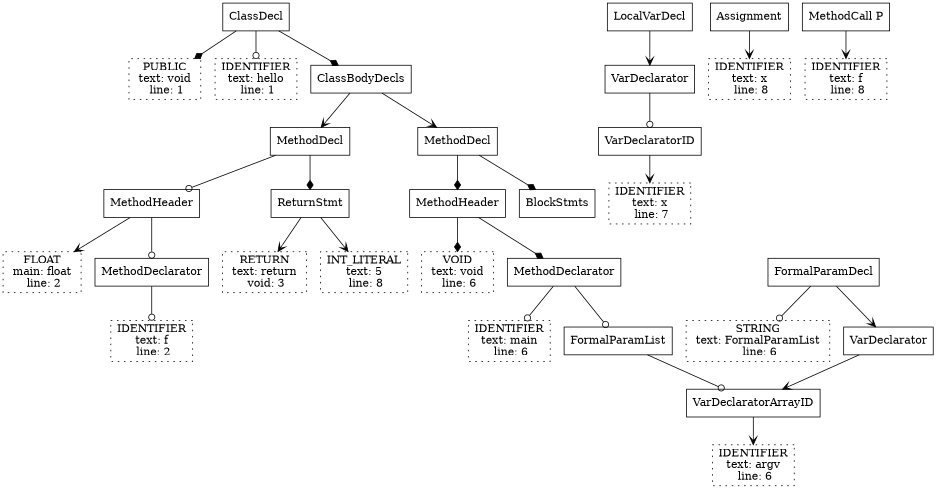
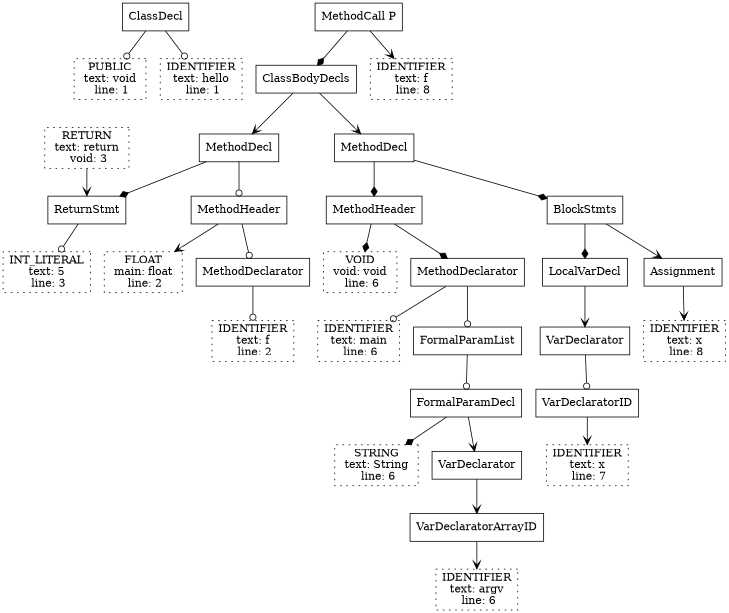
  digraph {
    node [shape=rectangle]
    edge [arrowhead=vee]
    n1 [label=<ClassDecl>]
    n2 [label=<PUBLIC<br/> text: void <br/> line: 1> style=dotted]
    n3 [label=<IDENTIFIER<br/> text: hello <br/> line: 1> style=dotted]
    n4 [label=<ClassBodyDecls>]
    n5 [label=<MethodDecl>]
    n6 [label=<MethodDecl>]
    n7 [label=<MethodHeader>]
    n8 [label=<ReturnStmt>]
    n9 [label=<MethodHeader>]
    n10 [label=<BlockStmts>]
    n11 [label=<FLOAT<br/> main: float <br/> line: 2> style=dotted]
    n12 [label=<MethodDeclarator>]
    n13 [label=<RETURN<br/> text: return <br/> void: 3> style=dotted]
-   n14 [label=<INT_LITERAL<br/> text: 5 <br/> line: 8> style=dotted]
+   n14 [label=<INT_LITERAL<br/> text: 5 <br/> line: 3> style=dotted]
    n15 [label=<IDENTIFIER<br/> text: f <br/> line: 2> style=dotted]
-   n16 [label=<VOID<br/> text: void <br/> line: 6> style=dotted]
+   n16 [label=<VOID<br/> void: void <br/> line: 6> style=dotted]
    n17 [label=<MethodDeclarator>]
    n18 [label=<LocalVarDecl>]
    n19 [label=<Assignment>]
    n20 [label=<IDENTIFIER<br/> text: main <br/> line: 6> style=dotted]
    n21 [label=<FormalParamList>]
    n22 [label=<FormalParamDecl>]
-   n23 [label=<STRING<br/> text: FormalParamList <br/> line: 6> style=dotted]
+   n23 [label=<STRING<br/> text: String <br/> line: 6> style=dotted]
    n24 [label=<VarDeclarator>]
    n25 [label=<VarDeclaratorArrayID>]
    n26 [label=<IDENTIFIER<br/> text: argv <br/> line: 6> style=dotted]
    n27 [label=<VarDeclarator>]
    n28 [label=<IDENTIFIER<br/> text: x <br/> line: 8> style=dotted]
    n29 [label=<VarDeclaratorID>]
    n30 [label=<IDENTIFIER<br/> text: x <br/> line: 7> style=dotted]
    n31 [label=<MethodCall P>]
    n32 [label=<IDENTIFIER<br/> text: f <br/> line: 8> style=dotted]
-   n1 -> n2 [arrowhead=diamond]
+   n1 -> n2 [arrowhead=odot]
    n1 -> n3 [arrowhead=odot]
-   n1 -> n4 [arrowhead=diamond]
+   n31 -> n4 [arrowhead=diamond]
    n4 -> n5
    n4 -> n6
    n5 -> n7 [arrowhead=odot]
    n5 -> n8 [arrowhead=diamond]
    n6 -> n9 [arrowhead=diamond]
    n6 -> n10 [arrowhead=diamond]
    n7 -> n11
    n7 -> n12 [arrowhead=odot]
-   n8 -> n13
-   n8 -> n14
+   n13 -> n8
+   n8 -> n14 [arrowhead=odot]
    n9 -> n16 [arrowhead=diamond]
    n9 -> n17 [arrowhead=diamond]
+   n10 -> n18 [arrowhead=diamond]
+   n10 -> n19
    n12 -> n15 [arrowhead=odot]
    n17 -> n20 [arrowhead=odot]
    n17 -> n21 [arrowhead=odot]
    n18 -> n27
    n19 -> n28
-   n21 -> n25 [arrowhead=odot]
-   n22 -> n23 [arrowhead=odot]
+   n21 -> n22 [arrowhead=odot]
+   n22 -> n23 [arrowhead=diamond]
    n22 -> n24
    n24 -> n25
    n25 -> n26
    n27 -> n29 [arrowhead=odot]
    n29 -> n30
    n31 -> n32
  }
